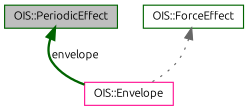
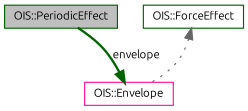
  digraph {
    fontname=Ubuntu
    node [color=darkgreen fillcolor=white fontname=Ubuntu fontsize=10 shape=record style=filled]
    edge [dir=back fontname=Ubuntu fontsize=10 labelfontname="FreeSans.ttf" labelfontsize=10]
    n1 [fillcolor=grey75 fontcolor=black height=0.2 label="OIS::PeriodicEffect" width=0.4]
    n2 [height=0.2 label="OIS::ForceEffect" width=0.4]
    n3 [color=deeppink height=0.2 label="OIS::Envelope" width=0.4]
    n2 -> n3 [color=gray40 style=dotted]
-   n1 -> n3 [color=darkgreen label=envelope style=bold]
+   n3 -> n1 [color=darkgreen label=envelope style=bold]
  }
